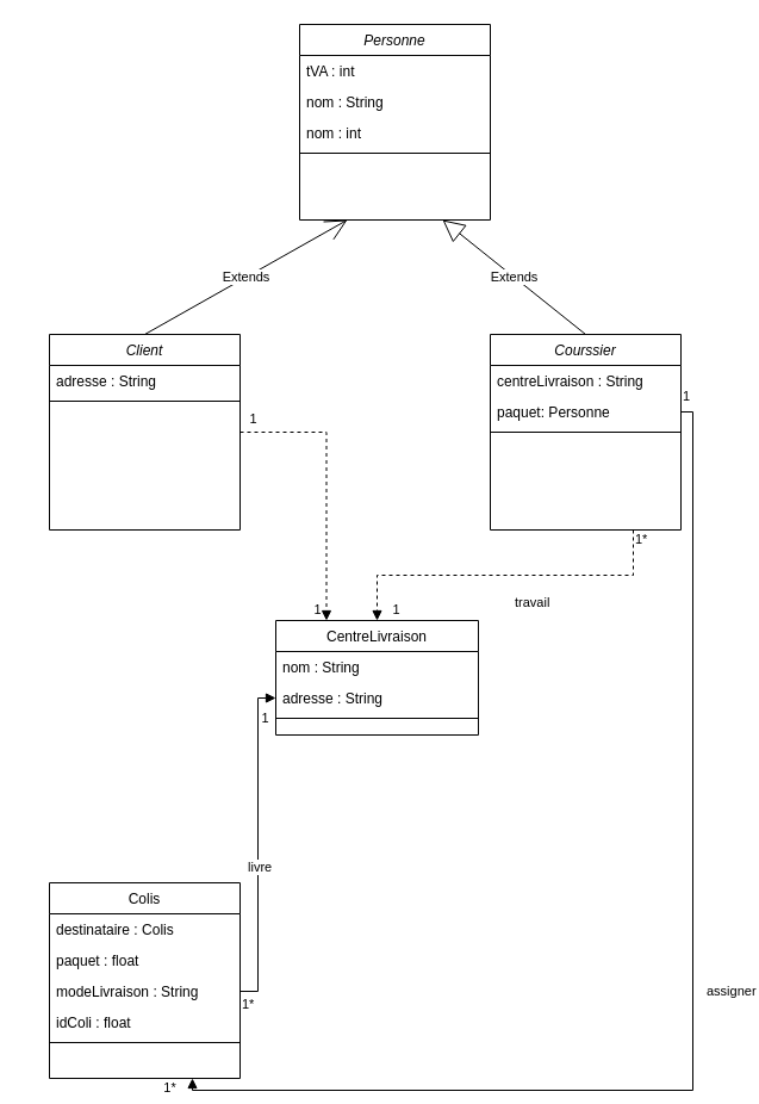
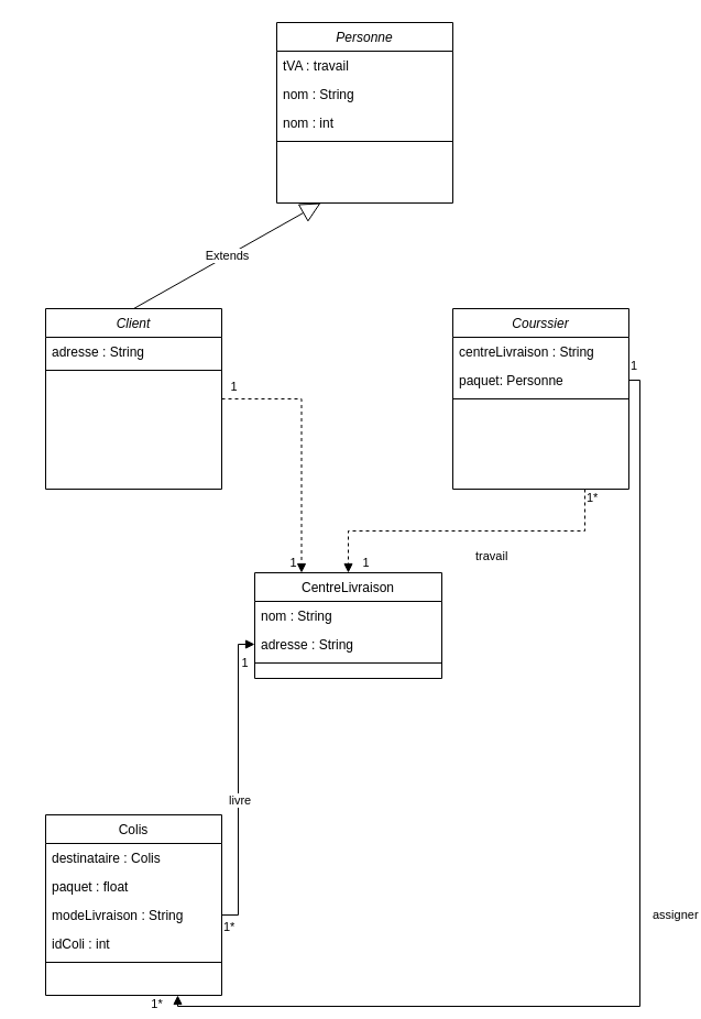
  <mxCell id="0" />
  <mxCell id="1" parent="0" />
  <mxCell id="2" value="Personne" style="swimlane;fontStyle=2;align=center;verticalAlign=top;childLayout=stackLayout;horizontal=1;startSize=26;horizontalStack=0;resizeParent=1;resizeLast=0;collapsible=1;marginBottom=0;rounded=0;shadow=0;strokeWidth=1;" parent="1" vertex="1"><mxGeometry x="251" y="20" width="160" height="164" as="geometry"><mxRectangle x="230" y="140" width="160" height="26" as="alternateBounds" /></mxGeometry></mxCell>
- <mxCell id="3" value="tVA : int" style="text;align=left;verticalAlign=top;spacingLeft=4;spacingRight=4;overflow=hidden;rotatable=0;points=[[0,0.5],[1,0.5]];portConstraint=eastwest;" parent="2" vertex="1"><mxGeometry y="26" width="160" height="26" as="geometry" /></mxCell>
+ <mxCell id="3" value="tVA : travail" style="text;align=left;verticalAlign=top;spacingLeft=4;spacingRight=4;overflow=hidden;rotatable=0;points=[[0,0.5],[1,0.5]];portConstraint=eastwest;" parent="2" vertex="1"><mxGeometry y="26" width="160" height="26" as="geometry" /></mxCell>
  <mxCell id="4" value="nom : String" style="text;align=left;verticalAlign=top;spacingLeft=4;spacingRight=4;overflow=hidden;rotatable=0;points=[[0,0.5],[1,0.5]];portConstraint=eastwest;rounded=0;shadow=0;html=0;" parent="2" vertex="1"><mxGeometry y="52" width="160" height="26" as="geometry" /></mxCell>
  <mxCell id="5" value="nom : int" style="text;align=left;verticalAlign=top;spacingLeft=4;spacingRight=4;overflow=hidden;rotatable=0;points=[[0,0.5],[1,0.5]];portConstraint=eastwest;rounded=0;shadow=0;html=0;" parent="2" vertex="1"><mxGeometry y="78" width="160" height="26" as="geometry" /></mxCell>
  <mxCell id="6" value="" style="line;html=1;strokeWidth=1;align=left;verticalAlign=middle;spacingTop=-1;spacingLeft=3;spacingRight=3;rotatable=0;labelPosition=right;points=[];portConstraint=eastwest;" parent="2" vertex="1"><mxGeometry y="104" width="160" height="8" as="geometry" /></mxCell>
  <mxCell id="7" value="Colis" style="swimlane;fontStyle=0;align=center;verticalAlign=top;childLayout=stackLayout;horizontal=1;startSize=26;horizontalStack=0;resizeParent=1;resizeLast=0;collapsible=1;marginBottom=0;rounded=0;shadow=0;strokeWidth=1;" parent="1" vertex="1"><mxGeometry x="41" y="740" width="160" height="164" as="geometry"><mxRectangle x="130" y="380" width="160" height="26" as="alternateBounds" /></mxGeometry></mxCell>
  <mxCell id="8" value="destinataire : Colis" style="text;align=left;verticalAlign=top;spacingLeft=4;spacingRight=4;overflow=hidden;rotatable=0;points=[[0,0.5],[1,0.5]];portConstraint=eastwest;" parent="7" vertex="1"><mxGeometry y="26" width="160" height="26" as="geometry" /></mxCell>
  <mxCell id="9" value="paquet : float" style="text;align=left;verticalAlign=top;spacingLeft=4;spacingRight=4;overflow=hidden;rotatable=0;points=[[0,0.5],[1,0.5]];portConstraint=eastwest;rounded=0;shadow=0;html=0;" parent="7" vertex="1"><mxGeometry y="52" width="160" height="26" as="geometry" /></mxCell>
  <mxCell id="10" value="modeLivraison : String" style="text;align=left;verticalAlign=top;spacingLeft=4;spacingRight=4;overflow=hidden;rotatable=0;points=[[0,0.5],[1,0.5]];portConstraint=eastwest;rounded=0;shadow=0;html=0;" vertex="1" parent="7"><mxGeometry y="78" width="160" height="26" as="geometry" /></mxCell>
- <mxCell id="11" value="idColi : float" style="text;align=left;verticalAlign=top;spacingLeft=4;spacingRight=4;overflow=hidden;rotatable=0;points=[[0,0.5],[1,0.5]];portConstraint=eastwest;rounded=0;shadow=0;html=0;" vertex="1" parent="7"><mxGeometry y="104" width="160" height="26" as="geometry" /></mxCell>
+ <mxCell id="11" value="idColi : int" style="text;align=left;verticalAlign=top;spacingLeft=4;spacingRight=4;overflow=hidden;rotatable=0;points=[[0,0.5],[1,0.5]];portConstraint=eastwest;rounded=0;shadow=0;html=0;" vertex="1" parent="7"><mxGeometry y="104" width="160" height="26" as="geometry" /></mxCell>
  <mxCell id="12" value="" style="line;html=1;strokeWidth=1;align=left;verticalAlign=middle;spacingTop=-1;spacingLeft=3;spacingRight=3;rotatable=0;labelPosition=right;points=[];portConstraint=eastwest;" parent="7" vertex="1"><mxGeometry y="130" width="160" height="8" as="geometry" /></mxCell>
  <mxCell id="13" value="CentreLivraison" style="swimlane;fontStyle=0;align=center;verticalAlign=top;childLayout=stackLayout;horizontal=1;startSize=26;horizontalStack=0;resizeParent=1;resizeLast=0;collapsible=1;marginBottom=0;rounded=0;shadow=0;strokeWidth=1;" vertex="1" parent="1"><mxGeometry x="231" y="520" width="170" height="96" as="geometry"><mxRectangle x="340" y="380" width="170" height="26" as="alternateBounds" /></mxGeometry></mxCell>
  <mxCell id="14" value="nom : String" style="text;align=left;verticalAlign=top;spacingLeft=4;spacingRight=4;overflow=hidden;rotatable=0;points=[[0,0.5],[1,0.5]];portConstraint=eastwest;" vertex="1" parent="13"><mxGeometry y="26" width="170" height="26" as="geometry" /></mxCell>
  <mxCell id="15" value="adresse : String" style="text;align=left;verticalAlign=top;spacingLeft=4;spacingRight=4;overflow=hidden;rotatable=0;points=[[0,0.5],[1,0.5]];portConstraint=eastwest;" vertex="1" parent="13"><mxGeometry y="52" width="170" height="26" as="geometry" /></mxCell>
  <mxCell id="16" value="" style="line;html=1;strokeWidth=1;align=left;verticalAlign=middle;spacingTop=-1;spacingLeft=3;spacingRight=3;rotatable=0;labelPosition=right;points=[];portConstraint=eastwest;" vertex="1" parent="13"><mxGeometry y="78" width="170" height="8" as="geometry" /></mxCell>
  <mxCell id="17" value="Client" style="swimlane;fontStyle=2;align=center;verticalAlign=top;childLayout=stackLayout;horizontal=1;startSize=26;horizontalStack=0;resizeParent=1;resizeLast=0;collapsible=1;marginBottom=0;rounded=0;shadow=0;strokeWidth=1;" vertex="1" parent="1"><mxGeometry x="41" y="280" width="160" height="164" as="geometry"><mxRectangle x="230" y="140" width="160" height="26" as="alternateBounds" /></mxGeometry></mxCell>
  <mxCell id="18" value="adresse : String" style="text;align=left;verticalAlign=top;spacingLeft=4;spacingRight=4;overflow=hidden;rotatable=0;points=[[0,0.5],[1,0.5]];portConstraint=eastwest;rounded=0;shadow=0;html=0;" vertex="1" parent="17"><mxGeometry y="26" width="160" height="26" as="geometry" /></mxCell>
  <mxCell id="19" value="" style="line;html=1;strokeWidth=1;align=left;verticalAlign=middle;spacingTop=-1;spacingLeft=3;spacingRight=3;rotatable=0;labelPosition=right;points=[];portConstraint=eastwest;" vertex="1" parent="17"><mxGeometry y="52" width="160" height="8" as="geometry" /></mxCell>
  <mxCell id="20" value="Courssier" style="swimlane;fontStyle=2;align=center;verticalAlign=top;childLayout=stackLayout;horizontal=1;startSize=26;horizontalStack=0;resizeParent=1;resizeLast=0;collapsible=1;marginBottom=0;rounded=0;shadow=0;strokeWidth=1;" vertex="1" parent="1"><mxGeometry x="411" y="280" width="160" height="164" as="geometry"><mxRectangle x="230" y="140" width="160" height="26" as="alternateBounds" /></mxGeometry></mxCell>
  <mxCell id="21" value="centreLivraison : String" style="text;align=left;verticalAlign=top;spacingLeft=4;spacingRight=4;overflow=hidden;rotatable=0;points=[[0,0.5],[1,0.5]];portConstraint=eastwest;rounded=0;shadow=0;html=0;" vertex="1" parent="20"><mxGeometry y="26" width="160" height="26" as="geometry" /></mxCell>
  <mxCell id="22" value="paquet: Personne" style="text;align=left;verticalAlign=top;spacingLeft=4;spacingRight=4;overflow=hidden;rotatable=0;points=[[0,0.5],[1,0.5]];portConstraint=eastwest;rounded=0;shadow=0;html=0;" vertex="1" parent="20"><mxGeometry y="52" width="160" height="26" as="geometry" /></mxCell>
  <mxCell id="23" value="" style="line;html=1;strokeWidth=1;align=left;verticalAlign=middle;spacingTop=-1;spacingLeft=3;spacingRight=3;rotatable=0;labelPosition=right;points=[];portConstraint=eastwest;" vertex="1" parent="20"><mxGeometry y="78" width="160" height="8" as="geometry" /></mxCell>
- <mxCell id="24" value="Extends" style="endArrow=open;endSize=16;endFill=0;html=1;rounded=0;exitX=0.5;exitY=0;exitDx=0;exitDy=0;entryX=0.25;entryY=1;entryDx=0;entryDy=0;" edge="1" parent="1" source="17" target="2"><mxGeometry width="160" relative="1" as="geometry"><mxPoint x="-9" y="280" as="sourcePoint" /><mxPoint x="121" y="184" as="targetPoint" /></mxGeometry></mxCell>
- <mxCell id="25" value="Extends" style="endArrow=block;endSize=16;endFill=0;html=1;rounded=0;exitX=0.5;exitY=0;exitDx=0;exitDy=0;entryX=0.75;entryY=1;entryDx=0;entryDy=0;" edge="1" parent="1" source="20" target="2"><mxGeometry width="160" relative="1" as="geometry"><mxPoint x="201" y="280" as="sourcePoint" /><mxPoint x="241" y="170" as="targetPoint" /></mxGeometry></mxCell>
+ <mxCell id="24" value="Extends" style="endArrow=block;endSize=16;endFill=0;html=1;rounded=0;exitX=0.5;exitY=0;exitDx=0;exitDy=0;entryX=0.25;entryY=1;entryDx=0;entryDy=0;" edge="1" parent="1" source="17" target="2"><mxGeometry width="160" relative="1" as="geometry"><mxPoint x="-9" y="280" as="sourcePoint" /><mxPoint x="121" y="184" as="targetPoint" /></mxGeometry></mxCell>
  <mxCell id="26" value="livre" style="endArrow=block;endFill=1;html=1;edgeStyle=orthogonalEdgeStyle;align=left;verticalAlign=top;rounded=0;exitX=1;exitY=0.5;exitDx=0;exitDy=0;entryX=0;entryY=0.5;entryDx=0;entryDy=0;" edge="1" parent="1" source="10" target="15"><mxGeometry x="-0.042" y="10" relative="1" as="geometry"><mxPoint x="201" y="454" as="sourcePoint" /><mxPoint x="201" y="550" as="targetPoint" /><mxPoint as="offset" /></mxGeometry></mxCell>
  <mxCell id="27" value="1*" style="edgeLabel;resizable=0;html=1;align=left;verticalAlign=bottom;" connectable="0" vertex="1" parent="26"><mxGeometry x="-1" relative="1" as="geometry"><mxPoint y="19" as="offset" /></mxGeometry></mxCell>
  <mxCell id="28" value="1" style="edgeLabel;html=1;align=center;verticalAlign=middle;resizable=0;points=[];" vertex="1" connectable="0" parent="26"><mxGeometry x="-0.44" y="5" relative="1" as="geometry"><mxPoint x="10" y="-168" as="offset" /></mxGeometry></mxCell>
  <mxCell id="29" value="travail" style="endArrow=block;endFill=1;html=1;edgeStyle=orthogonalEdgeStyle;align=left;verticalAlign=top;rounded=0;exitX=0.75;exitY=1;exitDx=0;exitDy=0;entryX=0.5;entryY=0;entryDx=0;entryDy=0;dashed=1;" edge="1" parent="1" source="20" target="13"><mxGeometry x="-0.042" y="10" relative="1" as="geometry"><mxPoint x="201" y="454" as="sourcePoint" /><mxPoint x="201" y="550" as="targetPoint" /><mxPoint as="offset" /></mxGeometry></mxCell>
  <mxCell id="30" value="1*" style="edgeLabel;resizable=0;html=1;align=left;verticalAlign=bottom;" connectable="0" vertex="1" parent="29"><mxGeometry x="-1" relative="1" as="geometry"><mxPoint y="16" as="offset" /></mxGeometry></mxCell>
  <mxCell id="31" value="1" style="edgeLabel;html=1;align=center;verticalAlign=middle;resizable=0;points=[];" vertex="1" connectable="0" parent="29"><mxGeometry x="-0.44" y="5" relative="1" as="geometry"><mxPoint x="-157" y="23" as="offset" /></mxGeometry></mxCell>
  <mxCell id="32" value="" style="endArrow=block;endFill=1;html=1;edgeStyle=orthogonalEdgeStyle;align=left;verticalAlign=top;rounded=0;exitX=1;exitY=0.5;exitDx=0;exitDy=0;entryX=0.25;entryY=0;entryDx=0;entryDy=0;dashed=1;" edge="1" parent="1" source="17" target="13"><mxGeometry x="-0.042" y="10" relative="1" as="geometry"><mxPoint x="121" y="621" as="sourcePoint" /><mxPoint x="351" y="545" as="targetPoint" /><mxPoint as="offset" /></mxGeometry></mxCell>
  <mxCell id="33" value="1" style="edgeLabel;html=1;align=center;verticalAlign=middle;resizable=0;points=[];" vertex="1" connectable="0" parent="32"><mxGeometry x="-0.44" y="5" relative="1" as="geometry"><mxPoint x="-55" y="-7" as="offset" /></mxGeometry></mxCell>
  <mxCell id="34" value="1" style="edgeLabel;html=1;align=center;verticalAlign=middle;resizable=0;points=[];" vertex="1" connectable="0" parent="1"><mxGeometry x="20.996" y="430.004" as="geometry"><mxPoint x="245" y="80" as="offset" /></mxGeometry></mxCell>
  <mxCell id="35" value="assigner" style="endArrow=block;endFill=1;html=1;edgeStyle=orthogonalEdgeStyle;align=left;verticalAlign=top;rounded=0;exitX=1;exitY=0.5;exitDx=0;exitDy=0;entryX=0.75;entryY=1;entryDx=0;entryDy=0;" edge="1" parent="1" source="22" target="7"><mxGeometry x="-0.042" y="10" relative="1" as="geometry"><mxPoint x="681" y="816" as="sourcePoint" /><mxPoint x="711" y="570" as="targetPoint" /><mxPoint as="offset" /></mxGeometry></mxCell>
  <mxCell id="36" value="1" style="edgeLabel;resizable=0;html=1;align=left;verticalAlign=bottom;" connectable="0" vertex="1" parent="35"><mxGeometry x="-1" relative="1" as="geometry"><mxPoint y="-5" as="offset" /></mxGeometry></mxCell>
  <mxCell id="37" value="1*" style="edgeLabel;html=1;align=center;verticalAlign=middle;resizable=0;points=[];" vertex="1" connectable="0" parent="35"><mxGeometry x="-0.44" y="5" relative="1" as="geometry"><mxPoint x="-445" y="293" as="offset" /></mxGeometry></mxCell>
